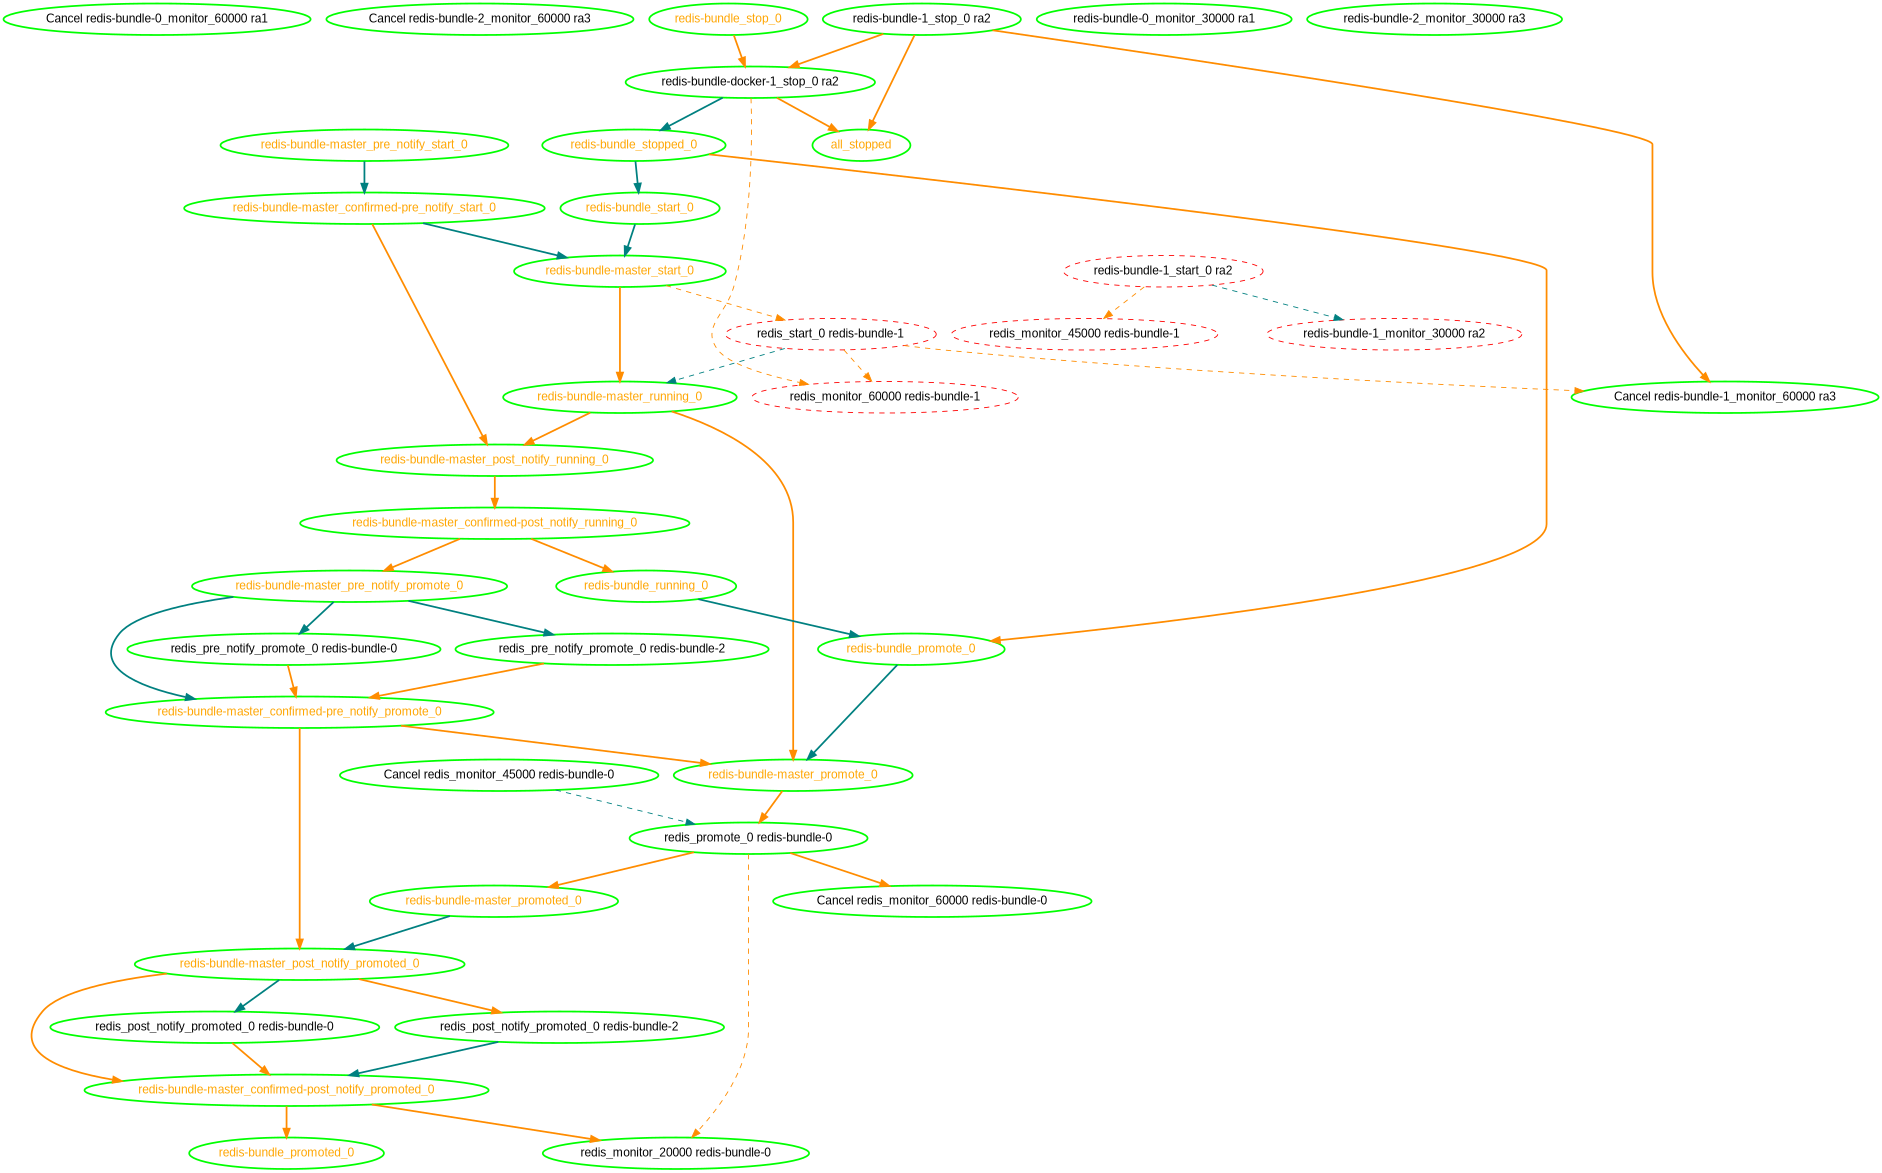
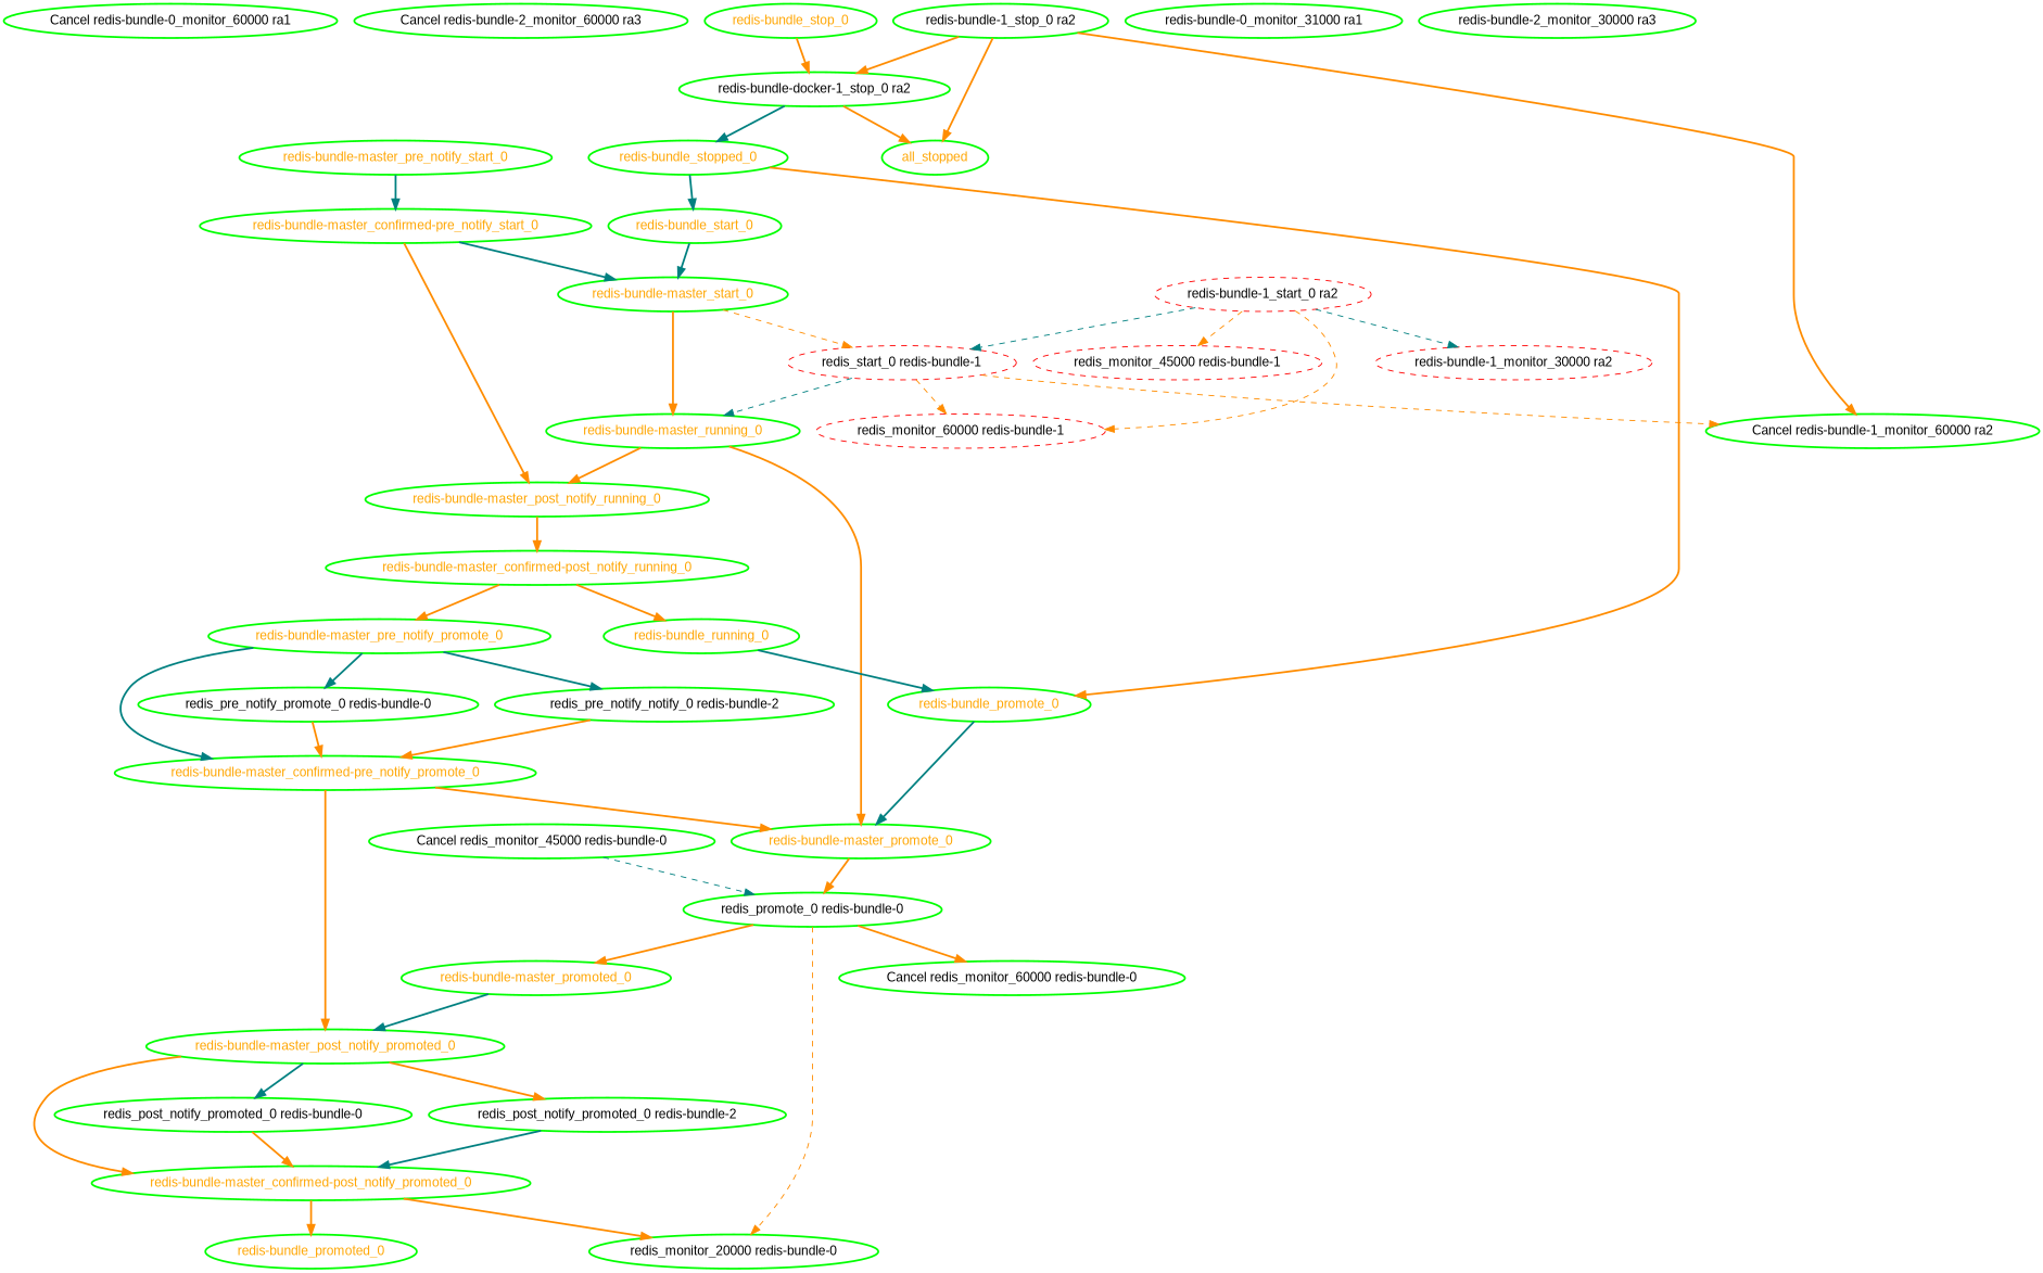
  digraph {
    fontname="Liberation Sans"
    node [color=green fontcolor=black fontname="Liberation Sans" style=bold]
    edge [color=darkorange fontname="Liberation Sans" style=bold]
    "Cancel redis-bundle-0_monitor_60000 ra1"
    "Cancel redis-bundle-2_monitor_60000 ra3"
    "Cancel redis_monitor_45000 redis-bundle-0"
    "redis_promote_0 redis-bundle-0"
    "redis_monitor_20000 redis-bundle-0"
    "redis-bundle-master_promoted_0" [fontcolor=orange]
    "Cancel redis_monitor_60000 redis-bundle-0"
    "redis-bundle-master_post_notify_promoted_0" [fontcolor=orange]
    all_stopped [fontcolor=orange]
-   "redis-bundle-0_monitor_30000 ra1"
+   "redis-bundle-0_monitor_30000 ra1" [label="redis-bundle-0_monitor_31000 ra1"]
    "redis-bundle-1_monitor_30000 ra2" [color=red style=dashed]
    "redis-bundle-1_start_0 ra2" [color=red style=dashed]
    "redis_monitor_45000 redis-bundle-1" [color=red style=dashed]
    "redis_monitor_60000 redis-bundle-1" [color=red style=dashed]
    "redis_start_0 redis-bundle-1" [color=red style=dashed]
-   "Cancel redis-bundle-1_monitor_60000 ra2" [label="Cancel redis-bundle-1_monitor_60000 ra3"]
+   "Cancel redis-bundle-1_monitor_60000 ra2"
    "redis-bundle-master_running_0" [fontcolor=orange]
    "redis-bundle-master_promote_0" [fontcolor=orange]
    "redis-bundle-master_post_notify_running_0" [fontcolor=orange]
    "redis-bundle-1_stop_0 ra2"
    "redis-bundle-docker-1_stop_0 ra2"
    "redis-bundle_stopped_0" [fontcolor=orange]
    "redis-bundle_promote_0" [fontcolor=orange]
    "redis-bundle_start_0" [fontcolor=orange]
    "redis-bundle-2_monitor_30000 ra3"
    "redis-bundle-master_start_0" [fontcolor=orange]
    "redis-bundle-master_confirmed-post_notify_promoted_0" [fontcolor=orange]
    "redis-bundle_promoted_0" [fontcolor=orange]
    "redis-bundle-master_confirmed-post_notify_running_0" [fontcolor=orange]
    "redis-bundle-master_pre_notify_promote_0" [fontcolor=orange]
    "redis-bundle_running_0" [fontcolor=orange]
    "redis-bundle-master_confirmed-pre_notify_promote_0" [fontcolor=orange]
    "redis_pre_notify_promote_0 redis-bundle-0"
-   "redis_pre_notify_promote_0 redis-bundle-2"
+   "redis_pre_notify_promote_0 redis-bundle-2" [label="redis_pre_notify_notify_0 redis-bundle-2"]
    "redis_post_notify_promoted_0 redis-bundle-0"
    "redis_post_notify_promoted_0 redis-bundle-2"
    "redis-bundle-master_confirmed-pre_notify_start_0" [fontcolor=orange]
    "redis-bundle-master_pre_notify_start_0" [fontcolor=orange]
    "redis-bundle_stop_0" [fontcolor=orange]
    "Cancel redis_monitor_45000 redis-bundle-0" -> "redis_promote_0 redis-bundle-0" [color=teal style=dashed]
    "redis_promote_0 redis-bundle-0" -> "redis_monitor_20000 redis-bundle-0" [style=dashed]
    "redis_promote_0 redis-bundle-0" -> "redis-bundle-master_promoted_0"
    "redis_promote_0 redis-bundle-0" -> "Cancel redis_monitor_60000 redis-bundle-0"
    "redis-bundle-master_promoted_0" -> "redis-bundle-master_post_notify_promoted_0" [color=teal]
    "redis-bundle-master_post_notify_promoted_0" -> "redis-bundle-master_confirmed-post_notify_promoted_0"
    "redis-bundle-master_post_notify_promoted_0" -> "redis_post_notify_promoted_0 redis-bundle-0" [color=teal]
    "redis-bundle-master_post_notify_promoted_0" -> "redis_post_notify_promoted_0 redis-bundle-2"
    "redis-bundle-1_start_0 ra2" -> "redis-bundle-1_monitor_30000 ra2" [color=teal style=dashed]
    "redis-bundle-1_start_0 ra2" -> "redis_monitor_45000 redis-bundle-1" [style=dashed]
-   "redis-bundle-docker-1_stop_0 ra2" -> "redis_monitor_60000 redis-bundle-1" [style=dashed]
+   "redis-bundle-1_start_0 ra2" -> "redis_monitor_60000 redis-bundle-1" [style=dashed]
+   "redis-bundle-1_start_0 ra2" -> "redis_start_0 redis-bundle-1" [color=teal style=dashed]
    "redis_start_0 redis-bundle-1" -> "redis_monitor_60000 redis-bundle-1" [style=dashed]
    "redis_start_0 redis-bundle-1" -> "Cancel redis-bundle-1_monitor_60000 ra2" [style=dashed]
    "redis_start_0 redis-bundle-1" -> "redis-bundle-master_running_0" [color=teal style=dashed]
    "redis-bundle-master_running_0" -> "redis-bundle-master_promote_0"
    "redis-bundle-master_running_0" -> "redis-bundle-master_post_notify_running_0"
    "redis-bundle-master_promote_0" -> "redis_promote_0 redis-bundle-0"
    "redis-bundle-master_post_notify_running_0" -> "redis-bundle-master_confirmed-post_notify_running_0"
    "redis-bundle-1_stop_0 ra2" -> all_stopped
    "redis-bundle-1_stop_0 ra2" -> "Cancel redis-bundle-1_monitor_60000 ra2"
    "redis-bundle-1_stop_0 ra2" -> "redis-bundle-docker-1_stop_0 ra2"
    "redis-bundle-docker-1_stop_0 ra2" -> all_stopped
    "redis-bundle-docker-1_stop_0 ra2" -> "redis-bundle_stopped_0" [color=teal]
    "redis-bundle_stopped_0" -> "redis-bundle_promote_0"
    "redis-bundle_stopped_0" -> "redis-bundle_start_0" [color=teal]
    "redis-bundle_promote_0" -> "redis-bundle-master_promote_0" [color=teal]
    "redis-bundle_start_0" -> "redis-bundle-master_start_0" [color=teal]
    "redis-bundle-master_start_0" -> "redis_start_0 redis-bundle-1" [style=dashed]
    "redis-bundle-master_start_0" -> "redis-bundle-master_running_0"
    "redis-bundle-master_confirmed-post_notify_promoted_0" -> "redis_monitor_20000 redis-bundle-0"
    "redis-bundle-master_confirmed-post_notify_promoted_0" -> "redis-bundle_promoted_0"
    "redis-bundle-master_confirmed-post_notify_running_0" -> "redis-bundle-master_pre_notify_promote_0"
    "redis-bundle-master_confirmed-post_notify_running_0" -> "redis-bundle_running_0"
    "redis-bundle-master_pre_notify_promote_0" -> "redis-bundle-master_confirmed-pre_notify_promote_0" [color=teal]
    "redis-bundle-master_pre_notify_promote_0" -> "redis_pre_notify_promote_0 redis-bundle-0" [color=teal]
    "redis-bundle-master_pre_notify_promote_0" -> "redis_pre_notify_promote_0 redis-bundle-2" [color=teal]
    "redis-bundle_running_0" -> "redis-bundle_promote_0" [color=teal]
    "redis-bundle-master_confirmed-pre_notify_promote_0" -> "redis-bundle-master_post_notify_promoted_0"
    "redis-bundle-master_confirmed-pre_notify_promote_0" -> "redis-bundle-master_promote_0"
    "redis_pre_notify_promote_0 redis-bundle-0" -> "redis-bundle-master_confirmed-pre_notify_promote_0"
    "redis_pre_notify_promote_0 redis-bundle-2" -> "redis-bundle-master_confirmed-pre_notify_promote_0"
    "redis_post_notify_promoted_0 redis-bundle-0" -> "redis-bundle-master_confirmed-post_notify_promoted_0"
    "redis_post_notify_promoted_0 redis-bundle-2" -> "redis-bundle-master_confirmed-post_notify_promoted_0" [color=teal]
    "redis-bundle-master_confirmed-pre_notify_start_0" -> "redis-bundle-master_post_notify_running_0"
    "redis-bundle-master_confirmed-pre_notify_start_0" -> "redis-bundle-master_start_0" [color=teal]
    "redis-bundle-master_pre_notify_start_0" -> "redis-bundle-master_confirmed-pre_notify_start_0" [color=teal]
    "redis-bundle_stop_0" -> "redis-bundle-docker-1_stop_0 ra2"
  }
